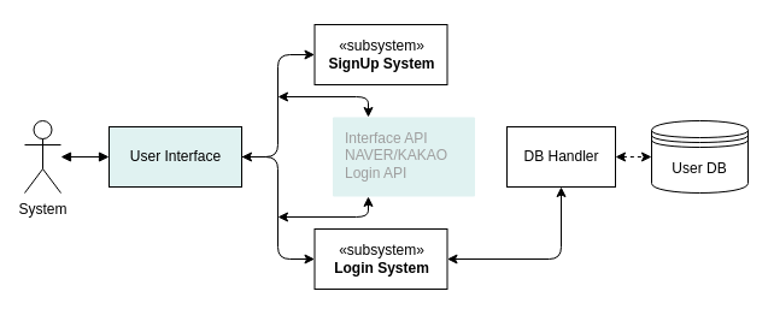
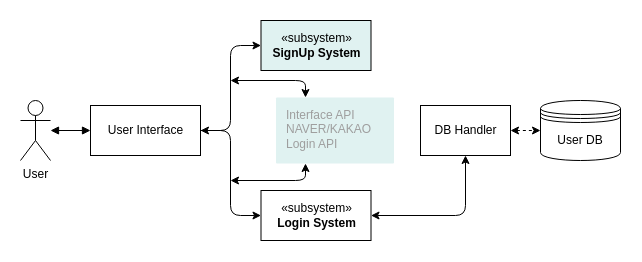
  <mxCell id="0" />
  <mxCell id="1" parent="0" />
  <mxCell id="2" value="«subsystem»&lt;br&gt;&lt;b&gt;Login System&lt;/b&gt;" style="html=1;" vertex="1" parent="1"><mxGeometry x="260.5" y="190" width="110" height="50" as="geometry" /></mxCell>
- <mxCell id="3" value="«subsystem»&lt;br&gt;&lt;b&gt;SignUp System&lt;/b&gt;&lt;br&gt;" style="html=1;" vertex="1" parent="1"><mxGeometry x="260.5" y="20" width="110" height="50" as="geometry" /></mxCell>
- <mxCell id="4" value="System" style="shape=umlActor;verticalLabelPosition=bottom;labelBackgroundColor=#ffffff;verticalAlign=top;html=1;" vertex="1" parent="1"><mxGeometry x="20" y="100" width="30" height="60" as="geometry" /></mxCell>
- <mxCell id="5" value="User Interface" style="html=1;fillColor=#e0f2f1;" vertex="1" parent="1"><mxGeometry x="90" y="105" width="110" height="50" as="geometry" /></mxCell>
+ <mxCell id="3" value="«subsystem»&lt;br&gt;&lt;b&gt;SignUp System&lt;/b&gt;&lt;br&gt;" style="html=1;fillColor=#e0f2f1;" vertex="1" parent="1"><mxGeometry x="260.5" y="20" width="110" height="50" as="geometry" /></mxCell>
+ <mxCell id="4" value="User" style="shape=umlActor;verticalLabelPosition=bottom;labelBackgroundColor=#ffffff;verticalAlign=top;html=1;" vertex="1" parent="1"><mxGeometry x="20" y="100" width="30" height="60" as="geometry" /></mxCell>
+ <mxCell id="5" value="User Interface" style="html=1;" vertex="1" parent="1"><mxGeometry x="90" y="105" width="110" height="50" as="geometry" /></mxCell>
  <mxCell id="6" value="DB Handler" style="html=1;" vertex="1" parent="1"><mxGeometry x="420" y="105" width="90" height="50" as="geometry" /></mxCell>
  <mxCell id="7" value="User DB" style="shape=datastore;whiteSpace=wrap;html=1;" vertex="1" parent="1"><mxGeometry x="540" y="100" width="80" height="60" as="geometry" /></mxCell>
  <mxCell id="8" value="" style="endArrow=block;startArrow=block;endFill=1;startFill=1;html=1;entryX=0;entryY=0.5;entryDx=0;entryDy=0;" edge="1" parent="1" target="5"><mxGeometry width="160" relative="1" as="geometry"><mxPoint x="50" y="130" as="sourcePoint" /><mxPoint x="240" y="210" as="targetPoint" /></mxGeometry></mxCell>
  <mxCell id="9" value="Interface API&lt;br&gt;NAVER/KAKAO&lt;br&gt;Login API&lt;br&gt;" style="points=[[0,0,0],[0.25,0,0],[0.5,0,0],[0.75,0,0],[1,0,0],[1,0.25,0],[1,0.5,0],[1,0.75,0],[1,1,0],[0.75,1,0],[0.5,1,0],[0.25,1,0],[0,1,0],[0,0.75,0],[0,0.5,0],[0,0.25,0]];rounded=1;absoluteArcSize=1;arcSize=2;html=1;strokeColor=none;gradientColor=none;shadow=0;dashed=0;fontSize=12;fontColor=#9E9E9E;align=left;verticalAlign=top;spacing=10;spacingTop=-4;fillColor=#E0F2F1;" vertex="1" parent="1"><mxGeometry x="275.5" y="97" width="118" height="66" as="geometry" /></mxCell>
  <mxCell id="10" value="" style="endArrow=classic;startArrow=classic;html=1;exitX=1;exitY=0.5;exitDx=0;exitDy=0;entryX=0;entryY=0.5;entryDx=0;entryDy=0;" edge="1" parent="1" source="5" target="3"><mxGeometry width="50" height="50" relative="1" as="geometry"><mxPoint x="240.071" y="130.429" as="sourcePoint" /><mxPoint x="330.5" y="100" as="targetPoint" /><Array as="points"><mxPoint x="230" y="130" /><mxPoint x="230" y="45" /></Array></mxGeometry></mxCell>
  <mxCell id="11" value="" style="endArrow=classic;html=1;exitX=1;exitY=0.5;exitDx=0;exitDy=0;entryX=0;entryY=0.5;entryDx=0;entryDy=0;" edge="1" parent="1" source="5" target="2"><mxGeometry width="50" height="50" relative="1" as="geometry"><mxPoint x="270" y="150" as="sourcePoint" /><mxPoint x="290" y="130" as="targetPoint" /><Array as="points"><mxPoint x="230" y="130" /><mxPoint x="230" y="215" /></Array></mxGeometry></mxCell>
  <mxCell id="12" value="" style="endArrow=classic;startArrow=classic;html=1;exitX=1;exitY=0.5;exitDx=0;exitDy=0;entryX=0;entryY=0.5;entryDx=0;entryDy=0;dashed=1;" edge="1" parent="1" source="6" target="7"><mxGeometry width="50" height="50" relative="1" as="geometry"><mxPoint x="530" y="240" as="sourcePoint" /><mxPoint x="580" y="190" as="targetPoint" /></mxGeometry></mxCell>
  <mxCell id="13" value="" style="endArrow=classic;startArrow=classic;html=1;exitX=1;exitY=0.5;exitDx=0;exitDy=0;entryX=0.5;entryY=1;entryDx=0;entryDy=0;" edge="1" parent="1" source="2" target="6"><mxGeometry width="50" height="50" relative="1" as="geometry"><mxPoint x="440" y="240" as="sourcePoint" /><mxPoint x="490" y="190" as="targetPoint" /><Array as="points"><mxPoint x="465" y="215" /></Array></mxGeometry></mxCell>
  <mxCell id="14" value="" style="endArrow=classic;startArrow=classic;html=1;entryX=0.25;entryY=0;entryDx=0;entryDy=0;entryPerimeter=0;" edge="1" parent="1" target="9"><mxGeometry width="50" height="50" relative="1" as="geometry"><mxPoint x="230" y="80" as="sourcePoint" /><mxPoint x="290" y="80" as="targetPoint" /><Array as="points"><mxPoint x="305" y="80" /></Array></mxGeometry></mxCell>
  <mxCell id="15" value="" style="endArrow=classic;startArrow=classic;html=1;entryX=0.25;entryY=1;entryDx=0;entryDy=0;entryPerimeter=0;" edge="1" parent="1" target="9"><mxGeometry width="50" height="50" relative="1" as="geometry"><mxPoint x="230" y="180" as="sourcePoint" /><mxPoint x="290" y="140" as="targetPoint" /><Array as="points"><mxPoint x="305" y="180" /></Array></mxGeometry></mxCell>
